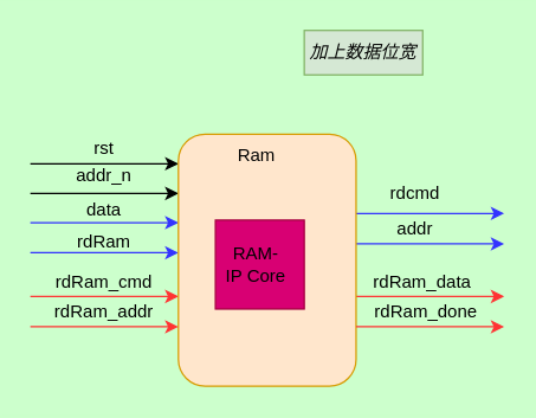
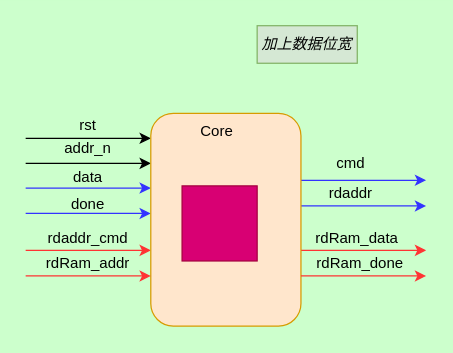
  <mxCell id="0" />
  <mxCell id="1" parent="0" />
  <mxCell id="2" value="" style="endArrow=classic;html=1;rounded=0;" edge="1" parent="1"><mxGeometry width="50" height="50" relative="1" as="geometry"><mxPoint x="20" y="110" as="sourcePoint" /><mxPoint x="120" y="110" as="targetPoint" /><Array as="points"><mxPoint x="50" y="110" /></Array></mxGeometry></mxCell>
  <mxCell id="3" value="" style="endArrow=classic;html=1;rounded=0;" edge="1" parent="1"><mxGeometry width="50" height="50" relative="1" as="geometry"><mxPoint x="20" y="130" as="sourcePoint" /><mxPoint x="120" y="130" as="targetPoint" /><Array as="points"><mxPoint x="50" y="130" /></Array></mxGeometry></mxCell>
  <mxCell id="4" value="rst" style="text;html=1;strokeColor=none;fillColor=none;align=center;verticalAlign=middle;whiteSpace=wrap;rounded=0;" vertex="1" parent="1"><mxGeometry x="40" y="80" width="60" height="40" as="geometry" /></mxCell>
  <mxCell id="5" value="addr_n" style="text;html=1;strokeColor=none;fillColor=none;align=center;verticalAlign=middle;whiteSpace=wrap;rounded=0;" vertex="1" parent="1"><mxGeometry x="40" y="98" width="60" height="40" as="geometry" /></mxCell>
  <mxCell id="6" value="" style="endArrow=classic;html=1;rounded=0;strokeColor=#3333FF;" edge="1" parent="1"><mxGeometry width="50" height="50" relative="1" as="geometry"><mxPoint x="20" y="149.76" as="sourcePoint" /><mxPoint x="120" y="149.76" as="targetPoint" /><Array as="points"><mxPoint x="50" y="149.76" /></Array></mxGeometry></mxCell>
  <mxCell id="7" value="" style="endArrow=classic;html=1;rounded=0;strokeColor=#3333FF;" edge="1" parent="1"><mxGeometry width="50" height="50" relative="1" as="geometry"><mxPoint x="20" y="170" as="sourcePoint" /><mxPoint x="120" y="170" as="targetPoint" /><Array as="points"><mxPoint x="50" y="170" /></Array></mxGeometry></mxCell>
  <mxCell id="8" value="" style="endArrow=classic;html=1;rounded=0;strokeColor=#FF3333;" edge="1" parent="1"><mxGeometry width="50" height="50" relative="1" as="geometry"><mxPoint x="20" y="199.52" as="sourcePoint" /><mxPoint x="120" y="199.52" as="targetPoint" /><Array as="points"><mxPoint x="50" y="199.52" /></Array></mxGeometry></mxCell>
  <mxCell id="9" value="data" style="text;html=1;strokeColor=none;fillColor=none;align=center;verticalAlign=middle;whiteSpace=wrap;rounded=0;" vertex="1" parent="1"><mxGeometry x="40" y="118" width="60" height="45" as="geometry" /></mxCell>
- <mxCell id="10" value="rdRam" style="text;html=1;strokeColor=none;fillColor=none;align=center;verticalAlign=middle;whiteSpace=wrap;rounded=0;" vertex="1" parent="1"><mxGeometry x="40" y="138" width="60" height="50" as="geometry" /></mxCell>
+ <mxCell id="10" value="done" style="text;html=1;strokeColor=none;fillColor=none;align=center;verticalAlign=middle;whiteSpace=wrap;rounded=0;" vertex="1" parent="1"><mxGeometry x="40" y="138" width="60" height="50" as="geometry" /></mxCell>
  <mxCell id="11" value="" style="endArrow=classic;html=1;rounded=0;strokeColor=#3333FF;" edge="1" parent="1"><mxGeometry width="50" height="50" relative="1" as="geometry"><mxPoint x="240" y="143.52" as="sourcePoint" /><mxPoint x="340" y="143.52" as="targetPoint" /><Array as="points"><mxPoint x="270" y="143.52" /></Array></mxGeometry></mxCell>
- <mxCell id="12" value="rdcmd" style="text;html=1;strokeColor=none;fillColor=none;align=center;verticalAlign=middle;whiteSpace=wrap;rounded=0;" vertex="1" parent="1"><mxGeometry x="250" y="100" width="60" height="60" as="geometry" /></mxCell>
+ <mxCell id="12" value="cmd" style="text;html=1;strokeColor=none;fillColor=none;align=center;verticalAlign=middle;whiteSpace=wrap;rounded=0;" vertex="1" parent="1"><mxGeometry x="250" y="100" width="60" height="60" as="geometry" /></mxCell>
  <mxCell id="13" value="" style="endArrow=classic;html=1;rounded=0;strokeColor=#3333FF;" edge="1" parent="1"><mxGeometry width="50" height="50" relative="1" as="geometry"><mxPoint x="240" y="164" as="sourcePoint" /><mxPoint x="340" y="164" as="targetPoint" /><Array as="points"><mxPoint x="270" y="164" /></Array></mxGeometry></mxCell>
- <mxCell id="14" value="addr" style="text;html=1;strokeColor=none;fillColor=none;align=center;verticalAlign=middle;whiteSpace=wrap;rounded=0;" vertex="1" parent="1"><mxGeometry x="250" y="120" width="60" height="68" as="geometry" /></mxCell>
+ <mxCell id="14" value="rdaddr" style="text;html=1;strokeColor=none;fillColor=none;align=center;verticalAlign=middle;whiteSpace=wrap;rounded=0;" vertex="1" parent="1"><mxGeometry x="250" y="120" width="60" height="68" as="geometry" /></mxCell>
  <mxCell id="15" value="" style="endArrow=classic;html=1;rounded=0;strokeColor=#FF3333;" edge="1" parent="1"><mxGeometry width="50" height="50" relative="1" as="geometry"><mxPoint x="240" y="199.52" as="sourcePoint" /><mxPoint x="340" y="199.52" as="targetPoint" /><Array as="points"><mxPoint x="270" y="199.52" /></Array></mxGeometry></mxCell>
  <mxCell id="16" value="rdRam_data" style="text;html=1;strokeColor=none;fillColor=none;align=center;verticalAlign=middle;whiteSpace=wrap;rounded=0;" vertex="1" parent="1"><mxGeometry x="240" y="180" width="90" height="20" as="geometry" /></mxCell>
  <mxCell id="17" value="" style="rounded=1;whiteSpace=wrap;html=1;fillColor=#ffe6cc;strokeColor=#d79b00;" vertex="1" parent="1"><mxGeometry x="120" y="90" width="120" height="170" as="geometry" /></mxCell>
- <mxCell id="18" value="rdRam_cmd" style="text;html=1;strokeColor=none;fillColor=none;align=center;verticalAlign=middle;whiteSpace=wrap;rounded=0;" vertex="1" parent="1"><mxGeometry x="30" y="180" width="80" height="20" as="geometry" /></mxCell>
- <mxCell id="19" value="Ram" style="text;html=1;strokeColor=none;fillColor=none;align=center;verticalAlign=middle;whiteSpace=wrap;rounded=0;" vertex="1" parent="1"><mxGeometry x="137.5" y="90" width="70" height="30" as="geometry" /></mxCell>
+ <mxCell id="18" value="rdaddr_cmd" style="text;html=1;strokeColor=none;fillColor=none;align=center;verticalAlign=middle;whiteSpace=wrap;rounded=0;" vertex="1" parent="1"><mxGeometry x="30" y="180" width="80" height="20" as="geometry" /></mxCell>
+ <mxCell id="19" value="Core" style="text;html=1;strokeColor=none;fillColor=none;align=center;verticalAlign=middle;whiteSpace=wrap;rounded=0;" vertex="1" parent="1"><mxGeometry x="137.5" y="90" width="70" height="30" as="geometry" /></mxCell>
  <mxCell id="20" value="" style="endArrow=classic;html=1;rounded=0;strokeColor=#FF3333;" edge="1" parent="1"><mxGeometry width="50" height="50" relative="1" as="geometry"><mxPoint x="20" y="220" as="sourcePoint" /><mxPoint x="120" y="220" as="targetPoint" /><Array as="points"><mxPoint x="50" y="220" /></Array></mxGeometry></mxCell>
  <mxCell id="21" value="rdRam_addr" style="text;html=1;strokeColor=none;fillColor=none;align=center;verticalAlign=middle;whiteSpace=wrap;rounded=0;" vertex="1" parent="1"><mxGeometry x="40" y="190" width="60" height="40" as="geometry" /></mxCell>
  <mxCell id="22" value="" style="endArrow=classic;html=1;rounded=0;strokeColor=#FF3333;" edge="1" parent="1"><mxGeometry width="50" height="50" relative="1" as="geometry"><mxPoint x="240" y="220" as="sourcePoint" /><mxPoint x="340" y="220" as="targetPoint" /><Array as="points" /></mxGeometry></mxCell>
  <mxCell id="23" value="rdRam_done" style="text;html=1;strokeColor=none;fillColor=none;align=center;verticalAlign=middle;whiteSpace=wrap;rounded=0;" vertex="1" parent="1"><mxGeometry x="255" y="190" width="65" height="40" as="geometry" /></mxCell>
  <mxCell id="24" value="&lt;i&gt;加上数据位宽&lt;/i&gt;" style="text;html=1;strokeColor=#82b366;fillColor=#d5e8d4;align=center;verticalAlign=middle;whiteSpace=wrap;rounded=0;" vertex="1" parent="1"><mxGeometry x="205" y="20" width="80" height="30" as="geometry" /></mxCell>
  <mxCell id="25" value="" style="rounded=0;whiteSpace=wrap;html=1;fillColor=#d80073;fontColor=#ffffff;strokeColor=#A50040;" vertex="1" parent="1"><mxGeometry x="145" y="148" width="60" height="60" as="geometry" /></mxCell>
- <mxCell id="26" value="&lt;div&gt;RAM-&lt;/div&gt;&lt;div&gt;IP Core&lt;br&gt;&lt;/div&gt;" style="text;html=1;strokeColor=none;fillColor=none;align=center;verticalAlign=middle;whiteSpace=wrap;rounded=0;" vertex="1" parent="1"><mxGeometry x="145" y="163" width="55" height="30" as="geometry" /></mxCell>
